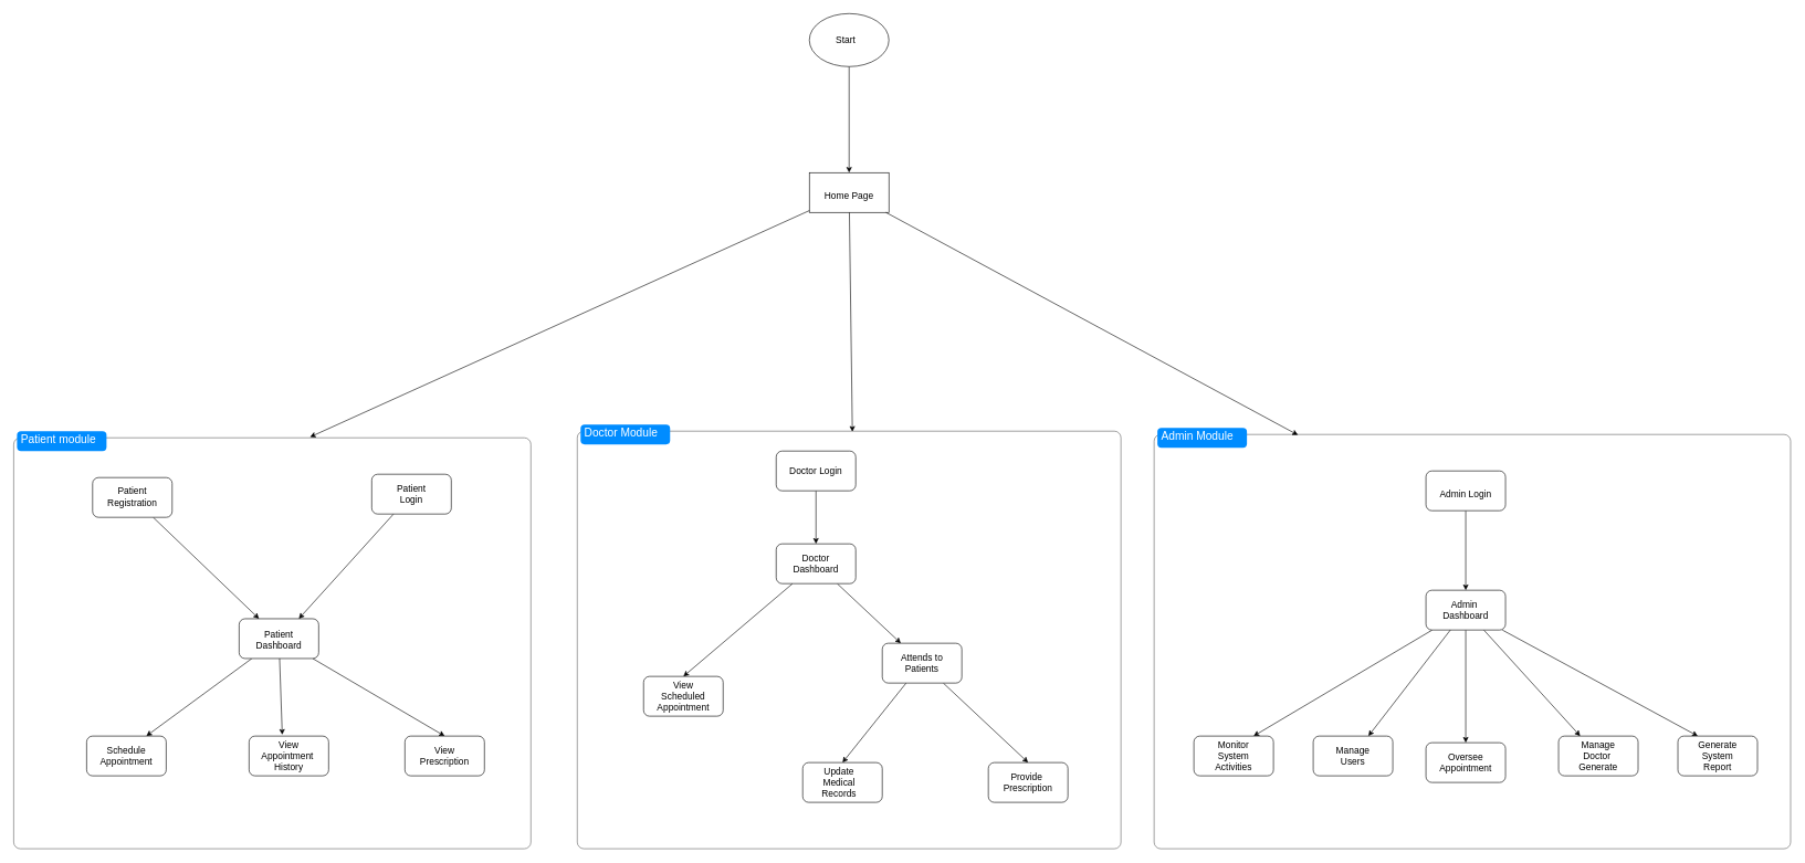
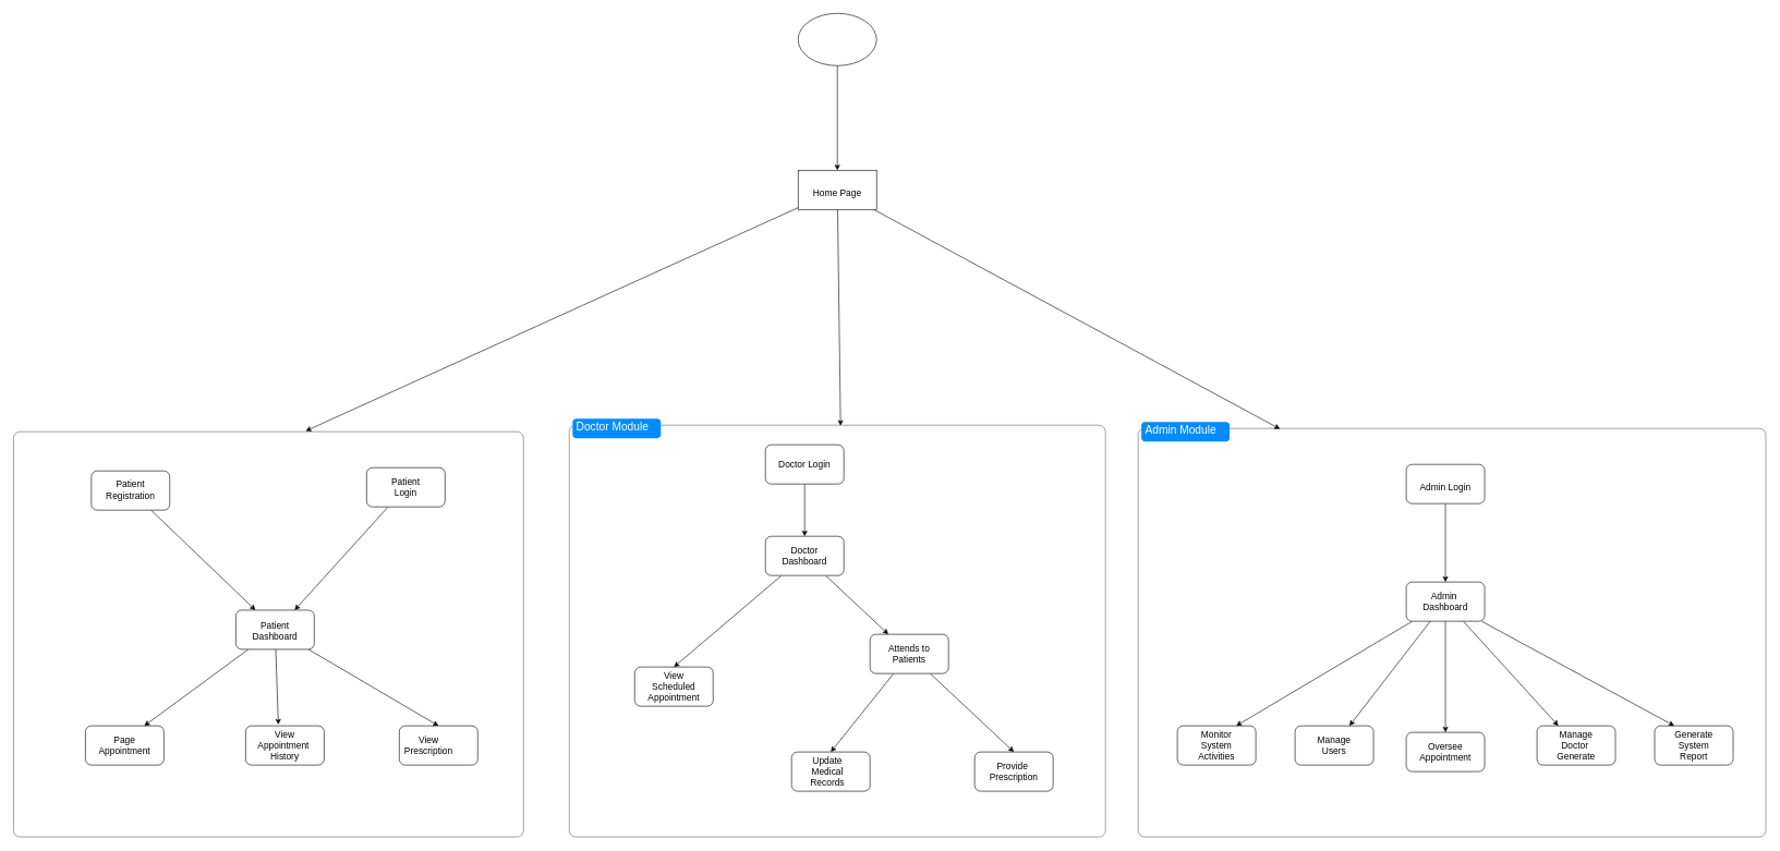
  <mxCell id="0" />
  <mxCell id="1" parent="0" />
  <mxCell id="2" value="" style="shape=mxgraph.mockup.containers.marginRect;rectMarginTop=10;strokeColor=#666666;strokeWidth=1;dashed=0;rounded=1;arcSize=5;recursiveResize=0;html=1;whiteSpace=wrap;fillColor=none;" parent="1" vertex="1"><mxGeometry x="20" y="650" width="780" height="630" as="geometry" /></mxCell>
  <mxCell id="3" value="" style="rounded=1;whiteSpace=wrap;html=1;" parent="2" vertex="1"><mxGeometry x="355" y="460" width="120" height="60" as="geometry" /></mxCell>
  <mxCell id="4" style="edgeStyle=none;html=1;entryX=0.75;entryY=0;entryDx=0;entryDy=0;" parent="2" source="6" target="16" edge="1"><mxGeometry relative="1" as="geometry" /></mxCell>
  <mxCell id="5" style="edgeStyle=none;html=1;entryX=0.5;entryY=0;entryDx=0;entryDy=0;" parent="2" source="6" target="17" edge="1"><mxGeometry relative="1" as="geometry" /></mxCell>
  <mxCell id="6" value="" style="rounded=1;whiteSpace=wrap;html=1;" parent="2" vertex="1"><mxGeometry x="340" y="283" width="120" height="60" as="geometry" /></mxCell>
  <mxCell id="7" style="edgeStyle=none;html=1;entryX=0.75;entryY=0;entryDx=0;entryDy=0;" parent="2" source="8" target="6" edge="1"><mxGeometry relative="1" as="geometry" /></mxCell>
  <mxCell id="8" value="" style="rounded=1;whiteSpace=wrap;html=1;" parent="2" vertex="1"><mxGeometry x="540" y="65" width="120" height="60" as="geometry" /></mxCell>
  <mxCell id="9" style="edgeStyle=none;html=1;entryX=0.25;entryY=0;entryDx=0;entryDy=0;" parent="2" source="10" target="6" edge="1"><mxGeometry relative="1" as="geometry" /></mxCell>
  <mxCell id="10" value="" style="rounded=1;whiteSpace=wrap;html=1;" parent="2" vertex="1"><mxGeometry x="119" y="70" width="120" height="60" as="geometry" /></mxCell>
- <mxCell id="11" value="Patient module" style="shape=rect;strokeColor=none;fillColor=#008cff;strokeWidth=1;dashed=0;rounded=1;arcSize=20;fontColor=#ffffff;fontSize=17;spacing=2;spacingTop=-2;align=left;autosize=1;spacingLeft=4;resizeWidth=0;resizeHeight=0;perimeter=none;html=1;whiteSpace=wrap;" parent="2" vertex="1"><mxGeometry x="5" width="135" height="30" as="geometry" /></mxCell>
  <mxCell id="12" value="&lt;font style=&quot;font-size: 14px;&quot;&gt;Patient Registration&lt;/font&gt;" style="text;html=1;align=center;verticalAlign=middle;whiteSpace=wrap;rounded=0;" parent="2" vertex="1"><mxGeometry x="149" y="84" width="60" height="30" as="geometry" /></mxCell>
  <mxCell id="13" value="&lt;font style=&quot;font-size: 14px;&quot;&gt;Patient Login&lt;/font&gt;" style="text;html=1;align=center;verticalAlign=middle;whiteSpace=wrap;rounded=0;" parent="2" vertex="1"><mxGeometry x="570" y="80" width="60" height="30" as="geometry" /></mxCell>
  <mxCell id="14" value="&lt;font style=&quot;font-size: 14px;&quot;&gt;Patient Dashboard&lt;/font&gt;" style="text;html=1;align=center;verticalAlign=middle;whiteSpace=wrap;rounded=0;" parent="2" vertex="1"><mxGeometry x="370" y="300" width="60" height="30" as="geometry" /></mxCell>
  <mxCell id="15" value="&lt;font style=&quot;font-size: 14px;&quot;&gt;View&lt;/font&gt;&lt;div&gt;&lt;font style=&quot;font-size: 14px;&quot;&gt;Appointment&amp;nbsp;&lt;/font&gt;&lt;/div&gt;&lt;div&gt;&lt;font style=&quot;font-size: 14px;&quot;&gt;History&lt;/font&gt;&lt;/div&gt;" style="text;html=1;align=center;verticalAlign=middle;whiteSpace=wrap;rounded=0;" parent="2" vertex="1"><mxGeometry x="385" y="475" width="60" height="30" as="geometry" /></mxCell>
  <mxCell id="16" value="" style="rounded=1;whiteSpace=wrap;html=1;" parent="2" vertex="1"><mxGeometry x="110" y="460" width="120" height="60" as="geometry" /></mxCell>
  <mxCell id="17" value="" style="rounded=1;whiteSpace=wrap;html=1;" parent="2" vertex="1"><mxGeometry x="590" y="460" width="120" height="60" as="geometry" /></mxCell>
- <mxCell id="18" value="&lt;font style=&quot;font-size: 14px;&quot;&gt;Schedule&lt;/font&gt;&lt;div&gt;&lt;font style=&quot;font-size: 14px;&quot;&gt;Appointment&lt;/font&gt;&lt;/div&gt;" style="text;html=1;align=center;verticalAlign=middle;whiteSpace=wrap;rounded=0;" parent="2" vertex="1"><mxGeometry x="140" y="475" width="60" height="30" as="geometry" /></mxCell>
- <mxCell id="19" value="&lt;font style=&quot;font-size: 14px;&quot;&gt;View&lt;/font&gt;&lt;div&gt;&lt;span style=&quot;font-size: 14px;&quot;&gt;Prescription&lt;/span&gt;&lt;/div&gt;" style="text;html=1;align=center;verticalAlign=middle;whiteSpace=wrap;rounded=0;" parent="2" vertex="1"><mxGeometry x="620" y="475" width="60" height="30" as="geometry" /></mxCell>
+ <mxCell id="18" value="&lt;font style=&quot;font-size: 14px;&quot;&gt;Page&lt;/font&gt;&lt;div&gt;&lt;font style=&quot;font-size: 14px;&quot;&gt;Appointment&lt;/font&gt;&lt;/div&gt;" style="text;html=1;align=center;verticalAlign=middle;whiteSpace=wrap;rounded=0;" parent="2" vertex="1"><mxGeometry x="140" y="475" width="60" height="30" as="geometry" /></mxCell>
+ <mxCell id="19" value="&lt;font style=&quot;font-size: 14px;&quot;&gt;View&lt;/font&gt;&lt;div&gt;&lt;span style=&quot;font-size: 14px;&quot;&gt;Prescription&lt;/span&gt;&lt;/div&gt;" style="text;html=1;align=center;verticalAlign=middle;whiteSpace=wrap;rounded=0;" parent="2" vertex="1"><mxGeometry x="605" y="475" width="60" height="30" as="geometry" /></mxCell>
  <mxCell id="20" style="edgeStyle=none;html=1;entryX=0.417;entryY=-0.033;entryDx=0;entryDy=0;entryPerimeter=0;" parent="2" source="6" target="3" edge="1"><mxGeometry relative="1" as="geometry" /></mxCell>
  <mxCell id="21" value="" style="shape=mxgraph.mockup.containers.marginRect;rectMarginTop=10;strokeColor=#666666;strokeWidth=1;dashed=0;rounded=1;arcSize=5;recursiveResize=0;html=1;whiteSpace=wrap;fillColor=none;" parent="1" vertex="1"><mxGeometry x="870" y="640" width="820" height="640" as="geometry" /></mxCell>
  <mxCell id="22" value="Doctor Module" style="shape=rect;strokeColor=none;fillColor=#008cff;strokeWidth=1;dashed=0;rounded=1;arcSize=20;fontColor=#ffffff;fontSize=17;spacing=2;spacingTop=-2;align=left;autosize=1;spacingLeft=4;resizeWidth=0;resizeHeight=0;perimeter=none;html=1;whiteSpace=wrap;" parent="21" vertex="1"><mxGeometry x="5" width="135" height="30" as="geometry" /></mxCell>
  <mxCell id="23" style="edgeStyle=none;html=1;" parent="21" source="24" target="27" edge="1"><mxGeometry relative="1" as="geometry" /></mxCell>
  <mxCell id="24" value="" style="rounded=1;whiteSpace=wrap;html=1;" parent="21" vertex="1"><mxGeometry x="300" y="40" width="120" height="60" as="geometry" /></mxCell>
  <mxCell id="25" style="edgeStyle=none;html=1;entryX=0.5;entryY=0;entryDx=0;entryDy=0;" parent="21" source="27" target="28" edge="1"><mxGeometry relative="1" as="geometry" /></mxCell>
  <mxCell id="26" style="edgeStyle=none;html=1;" parent="21" source="27" target="31" edge="1"><mxGeometry relative="1" as="geometry" /></mxCell>
  <mxCell id="27" value="" style="rounded=1;whiteSpace=wrap;html=1;" parent="21" vertex="1"><mxGeometry x="300" y="180" width="120" height="60" as="geometry" /></mxCell>
  <mxCell id="28" value="" style="rounded=1;whiteSpace=wrap;html=1;" parent="21" vertex="1"><mxGeometry x="100" y="380" width="120" height="60" as="geometry" /></mxCell>
  <mxCell id="29" style="edgeStyle=none;html=1;entryX=0.5;entryY=0;entryDx=0;entryDy=0;" parent="21" source="31" target="32" edge="1"><mxGeometry relative="1" as="geometry" /></mxCell>
  <mxCell id="30" style="edgeStyle=none;html=1;entryX=0.5;entryY=0;entryDx=0;entryDy=0;" parent="21" source="31" target="33" edge="1"><mxGeometry relative="1" as="geometry" /></mxCell>
  <mxCell id="31" value="" style="rounded=1;whiteSpace=wrap;html=1;" parent="21" vertex="1"><mxGeometry x="460" y="330" width="120" height="60" as="geometry" /></mxCell>
  <mxCell id="32" value="" style="rounded=1;whiteSpace=wrap;html=1;" parent="21" vertex="1"><mxGeometry x="340" y="510" width="120" height="60" as="geometry" /></mxCell>
  <mxCell id="33" value="" style="rounded=1;whiteSpace=wrap;html=1;" parent="21" vertex="1"><mxGeometry x="620" y="510" width="120" height="60" as="geometry" /></mxCell>
  <mxCell id="34" value="&lt;font style=&quot;font-size: 14px;&quot;&gt;Doctor Login&lt;/font&gt;" style="text;html=1;align=center;verticalAlign=middle;whiteSpace=wrap;rounded=0;" parent="21" vertex="1"><mxGeometry x="315" y="55" width="90" height="30" as="geometry" /></mxCell>
  <mxCell id="35" value="&lt;font style=&quot;font-size: 14px;&quot;&gt;Doctor Dashboard&lt;/font&gt;" style="text;html=1;align=center;verticalAlign=middle;whiteSpace=wrap;rounded=0;" parent="21" vertex="1"><mxGeometry x="315" y="195" width="90" height="30" as="geometry" /></mxCell>
  <mxCell id="36" value="&lt;font style=&quot;font-size: 14px;&quot;&gt;Attends to Patients&lt;/font&gt;" style="text;html=1;align=center;verticalAlign=middle;whiteSpace=wrap;rounded=0;" parent="21" vertex="1"><mxGeometry x="475" y="345" width="90" height="30" as="geometry" /></mxCell>
  <mxCell id="37" value="&lt;font style=&quot;font-size: 14px;&quot;&gt;View Scheduled Appointment&lt;/font&gt;" style="text;html=1;align=center;verticalAlign=middle;whiteSpace=wrap;rounded=0;" parent="21" vertex="1"><mxGeometry x="115" y="395" width="90" height="30" as="geometry" /></mxCell>
  <mxCell id="38" value="&lt;font style=&quot;font-size: 14px;&quot;&gt;Update Medical Records&lt;/font&gt;" style="text;html=1;align=center;verticalAlign=middle;whiteSpace=wrap;rounded=0;" parent="21" vertex="1"><mxGeometry x="350" y="525" width="90" height="30" as="geometry" /></mxCell>
  <mxCell id="39" value="&lt;span style=&quot;font-size: 14px;&quot;&gt;Provide&amp;nbsp;&lt;/span&gt;&lt;div&gt;&lt;span style=&quot;font-size: 14px;&quot;&gt;Prescription&lt;/span&gt;&lt;/div&gt;" style="text;html=1;align=center;verticalAlign=middle;whiteSpace=wrap;rounded=0;" parent="21" vertex="1"><mxGeometry x="635" y="525" width="90" height="30" as="geometry" /></mxCell>
  <mxCell id="40" value="" style="shape=mxgraph.mockup.containers.marginRect;rectMarginTop=10;strokeColor=#666666;strokeWidth=1;dashed=0;rounded=1;arcSize=5;recursiveResize=0;html=1;whiteSpace=wrap;fillColor=none;" parent="1" vertex="1"><mxGeometry x="1740" y="645" width="960" height="635" as="geometry" /></mxCell>
  <mxCell id="41" value="Admin Module" style="shape=rect;strokeColor=none;fillColor=#008cff;strokeWidth=1;dashed=0;rounded=1;arcSize=20;fontColor=#ffffff;fontSize=17;spacing=2;spacingTop=-2;align=left;autosize=1;spacingLeft=4;resizeWidth=0;resizeHeight=0;perimeter=none;html=1;whiteSpace=wrap;" parent="40" vertex="1"><mxGeometry x="5" width="135" height="30" as="geometry" /></mxCell>
  <mxCell id="42" style="edgeStyle=none;html=1;" parent="40" source="43" target="48" edge="1"><mxGeometry relative="1" as="geometry" /></mxCell>
  <mxCell id="43" value="" style="rounded=1;whiteSpace=wrap;html=1;" parent="40" vertex="1"><mxGeometry x="410" y="65" width="120" height="60" as="geometry" /></mxCell>
  <mxCell id="44" style="edgeStyle=none;html=1;" parent="40" source="48" target="51" edge="1"><mxGeometry relative="1" as="geometry" /></mxCell>
  <mxCell id="45" style="edgeStyle=none;html=1;" parent="40" source="48" target="52" edge="1"><mxGeometry relative="1" as="geometry" /></mxCell>
  <mxCell id="46" style="edgeStyle=none;html=1;entryX=0.25;entryY=0;entryDx=0;entryDy=0;" parent="40" source="48" target="60" edge="1"><mxGeometry relative="1" as="geometry" /></mxCell>
  <mxCell id="47" style="edgeStyle=none;html=1;entryX=0.75;entryY=0;entryDx=0;entryDy=0;" parent="40" source="48" target="49" edge="1"><mxGeometry relative="1" as="geometry" /></mxCell>
  <mxCell id="48" value="" style="rounded=1;whiteSpace=wrap;html=1;" parent="40" vertex="1"><mxGeometry x="410" y="245" width="120" height="60" as="geometry" /></mxCell>
  <mxCell id="49" value="" style="rounded=1;whiteSpace=wrap;html=1;" parent="40" vertex="1"><mxGeometry x="60" y="465" width="120" height="60" as="geometry" /></mxCell>
  <mxCell id="50" value="" style="rounded=1;whiteSpace=wrap;html=1;" parent="40" vertex="1"><mxGeometry x="240" y="465" width="120" height="60" as="geometry" /></mxCell>
  <mxCell id="51" value="" style="rounded=1;whiteSpace=wrap;html=1;" parent="40" vertex="1"><mxGeometry x="410" y="475" width="120" height="60" as="geometry" /></mxCell>
  <mxCell id="52" value="" style="rounded=1;whiteSpace=wrap;html=1;" parent="40" vertex="1"><mxGeometry x="610" y="465" width="120" height="60" as="geometry" /></mxCell>
  <mxCell id="53" style="edgeStyle=none;html=1;" parent="40" source="48" target="50" edge="1"><mxGeometry relative="1" as="geometry" /></mxCell>
  <mxCell id="54" value="&lt;font style=&quot;font-size: 14px;&quot;&gt;Admin Login&lt;/font&gt;" style="text;html=1;align=center;verticalAlign=middle;whiteSpace=wrap;rounded=0;" parent="40" vertex="1"><mxGeometry x="430" y="85" width="80" height="30" as="geometry" /></mxCell>
  <mxCell id="55" value="&lt;font style=&quot;font-size: 14px;&quot;&gt;Admin&amp;nbsp;&lt;/font&gt;&lt;div&gt;&lt;font style=&quot;font-size: 14px;&quot;&gt;Dashboard&lt;/font&gt;&lt;/div&gt;" style="text;html=1;align=center;verticalAlign=middle;whiteSpace=wrap;rounded=0;" parent="40" vertex="1"><mxGeometry x="430" y="260" width="80" height="30" as="geometry" /></mxCell>
  <mxCell id="56" value="&lt;span style=&quot;font-size: 14px;&quot;&gt;Manage&lt;/span&gt;&lt;div&gt;&lt;span style=&quot;font-size: 14px;&quot;&gt;Users&lt;/span&gt;&lt;/div&gt;" style="text;html=1;align=center;verticalAlign=middle;whiteSpace=wrap;rounded=0;" parent="40" vertex="1"><mxGeometry x="260" y="480" width="80" height="30" as="geometry" /></mxCell>
  <mxCell id="57" value="&lt;span style=&quot;font-size: 14px;&quot;&gt;Monitor System&lt;/span&gt;&lt;div&gt;&lt;span style=&quot;font-size: 14px;&quot;&gt;Activities&lt;/span&gt;&lt;/div&gt;" style="text;html=1;align=center;verticalAlign=middle;whiteSpace=wrap;rounded=0;" parent="40" vertex="1"><mxGeometry x="80" y="480" width="80" height="30" as="geometry" /></mxCell>
  <mxCell id="58" value="&lt;span style=&quot;font-size: 14px;&quot;&gt;Oversee&lt;/span&gt;&lt;div&gt;&lt;span style=&quot;font-size: 14px;&quot;&gt;Appointment&lt;/span&gt;&lt;/div&gt;" style="text;html=1;align=center;verticalAlign=middle;whiteSpace=wrap;rounded=0;" parent="40" vertex="1"><mxGeometry x="430" y="490" width="80" height="30" as="geometry" /></mxCell>
  <mxCell id="59" value="&lt;span style=&quot;font-size: 14px;&quot;&gt;Manage Doctor&amp;nbsp;&lt;/span&gt;&lt;div&gt;&lt;span style=&quot;font-size: 14px;&quot;&gt;Generate&lt;/span&gt;&lt;/div&gt;" style="text;html=1;align=center;verticalAlign=middle;whiteSpace=wrap;rounded=0;" parent="40" vertex="1"><mxGeometry x="630" y="480" width="80" height="30" as="geometry" /></mxCell>
  <mxCell id="60" value="" style="rounded=1;whiteSpace=wrap;html=1;" parent="40" vertex="1"><mxGeometry x="790" y="465" width="120" height="60" as="geometry" /></mxCell>
  <mxCell id="61" value="&lt;span style=&quot;font-size: 14px;&quot;&gt;Generate System&lt;/span&gt;&lt;div&gt;&lt;span style=&quot;font-size: 14px;&quot;&gt;Report&lt;/span&gt;&lt;/div&gt;" style="text;html=1;align=center;verticalAlign=middle;whiteSpace=wrap;rounded=0;" parent="40" vertex="1"><mxGeometry x="810" y="480" width="80" height="30" as="geometry" /></mxCell>
  <mxCell id="62" value="" style="edgeStyle=none;html=1;" parent="1" source="63" target="64" edge="1"><mxGeometry relative="1" as="geometry" /></mxCell>
  <mxCell id="63" value="" style="ellipse;whiteSpace=wrap;html=1;" parent="1" vertex="1"><mxGeometry x="1220" y="20" width="120" height="80" as="geometry" /></mxCell>
  <mxCell id="64" value="" style="whiteSpace=wrap;html=1;" parent="1" vertex="1"><mxGeometry x="1220" y="260" width="120" height="60" as="geometry" /></mxCell>
  <mxCell id="65" style="edgeStyle=none;html=1;entryX=0.506;entryY=0.017;entryDx=0;entryDy=0;entryPerimeter=0;" parent="1" source="64" target="21" edge="1"><mxGeometry relative="1" as="geometry" /></mxCell>
  <mxCell id="66" style="edgeStyle=none;html=1;entryX=0.226;entryY=0.017;entryDx=0;entryDy=0;entryPerimeter=0;" parent="1" source="64" target="40" edge="1"><mxGeometry relative="1" as="geometry" /></mxCell>
  <mxCell id="67" style="edgeStyle=none;html=1;entryX=0.573;entryY=0.014;entryDx=0;entryDy=0;entryPerimeter=0;" parent="1" source="64" target="2" edge="1"><mxGeometry relative="1" as="geometry" /></mxCell>
  <mxCell id="68" value="&lt;span style=&quot;font-size: 14px;&quot;&gt;Home Page&lt;/span&gt;" style="text;html=1;align=center;verticalAlign=middle;whiteSpace=wrap;rounded=0;" parent="1" vertex="1"><mxGeometry x="1235" y="280" width="90" height="30" as="geometry" /></mxCell>
- <mxCell id="69" value="&lt;span style=&quot;font-size: 14px;&quot;&gt;Start&lt;/span&gt;" style="text;html=1;align=center;verticalAlign=middle;whiteSpace=wrap;rounded=0;" parent="1" vertex="1"><mxGeometry x="1230" y="45" width="90" height="30" as="geometry" /></mxCell>
